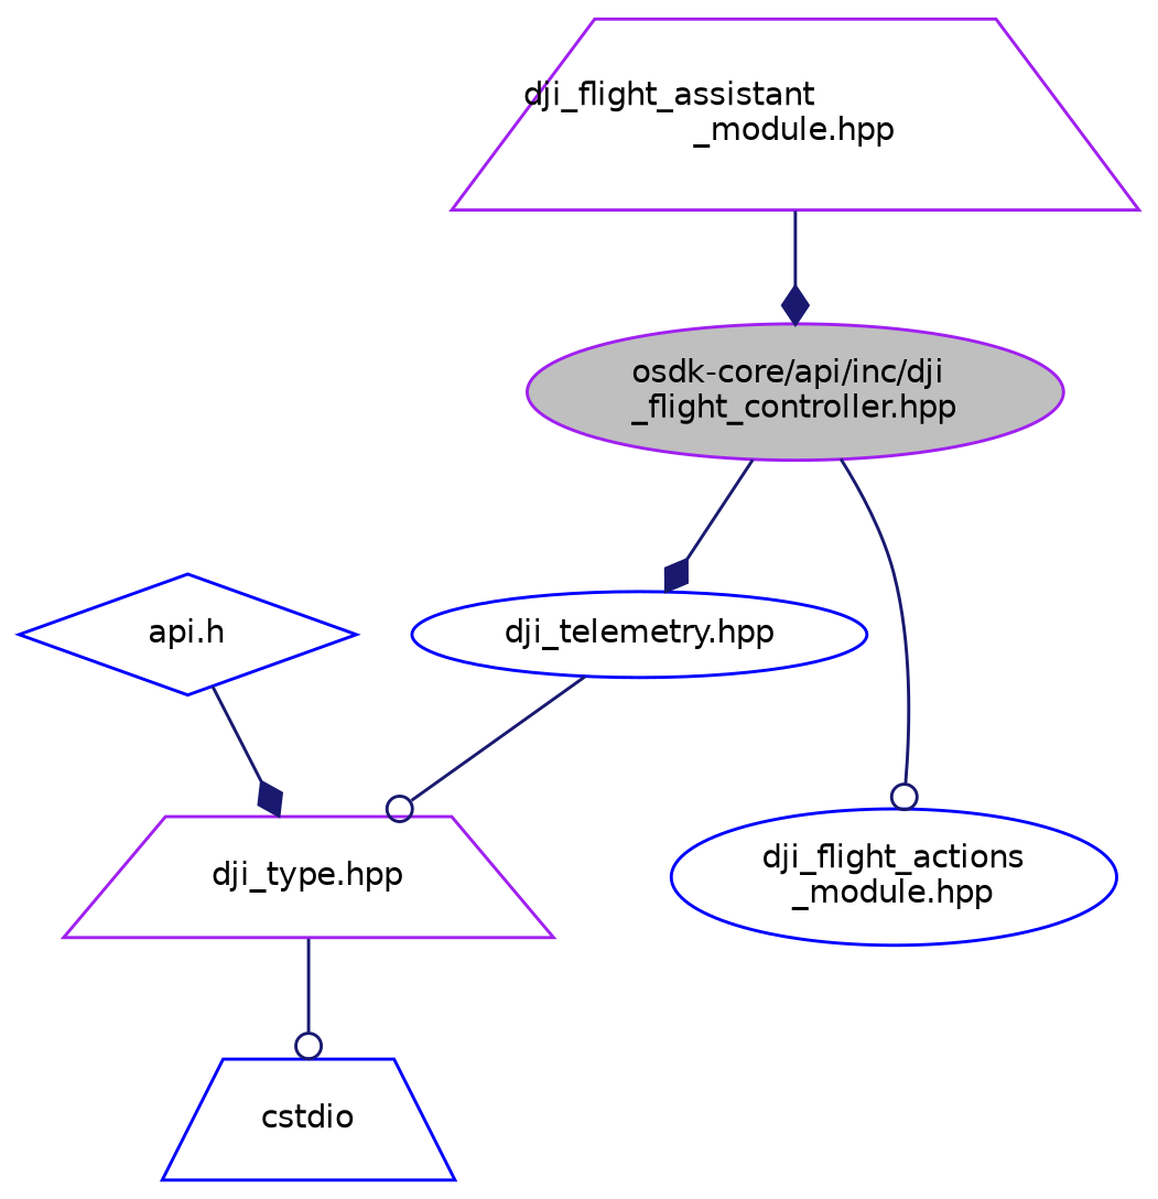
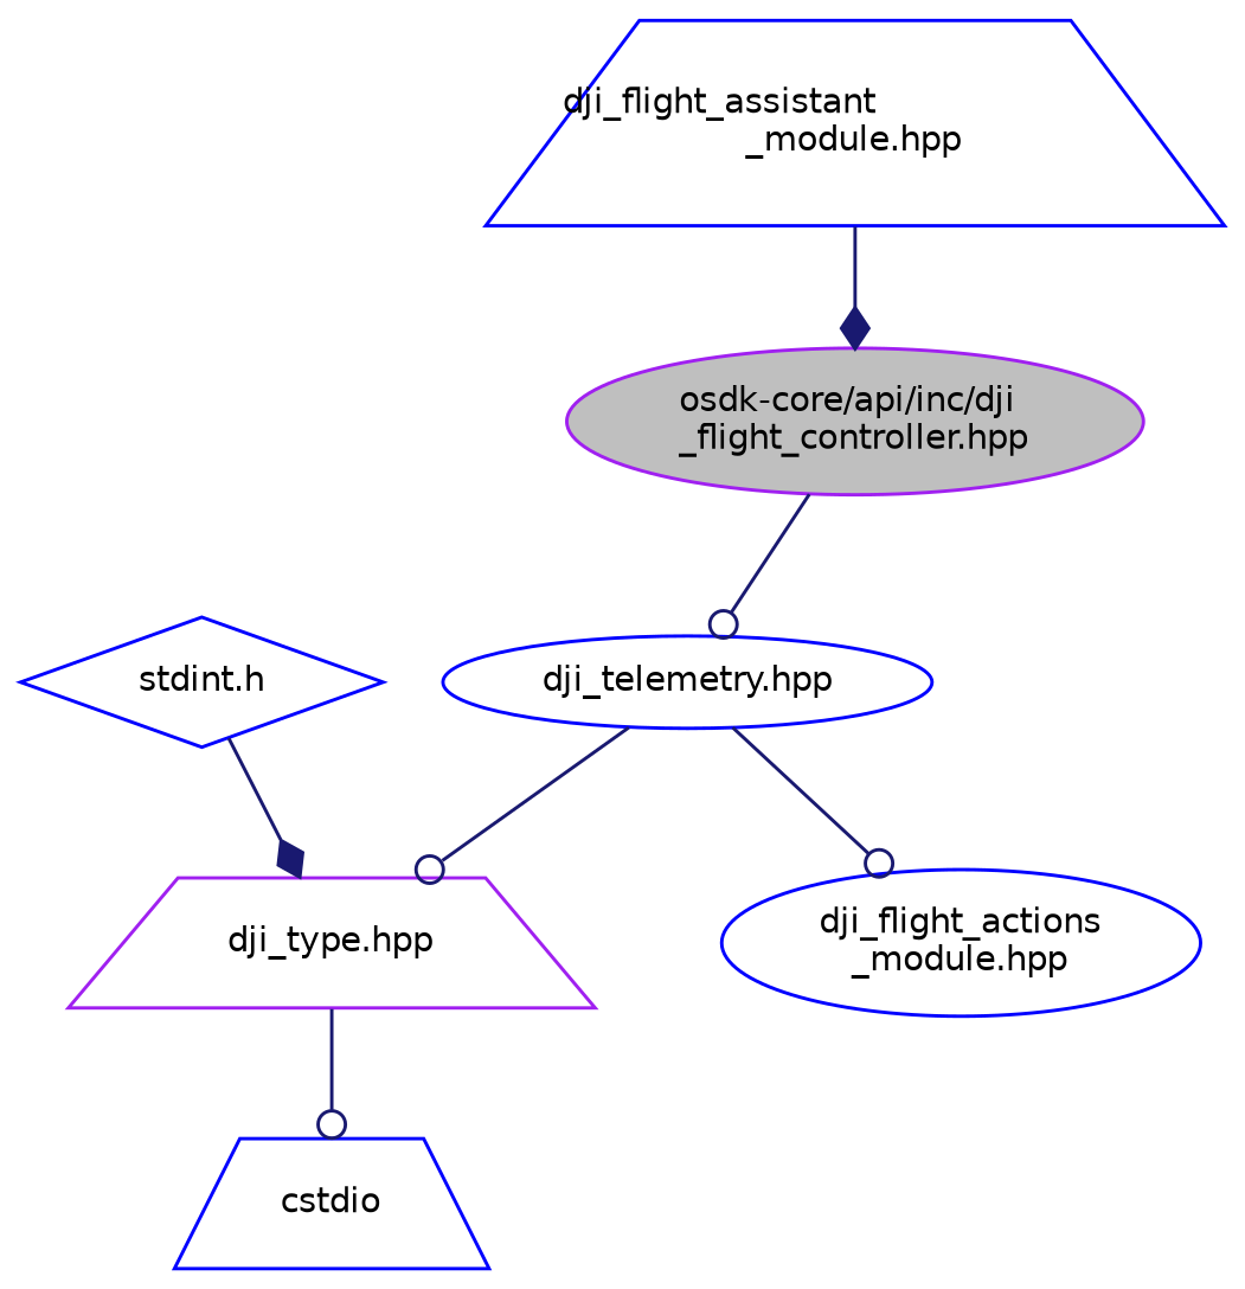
  digraph {
    node [color=blue fillcolor=white fontname=Helvetica fontsize=10 shape=ellipse style=filled]
    edge [arrowhead=odot color=midnightblue fontname=Helvetica fontsize=10 labelfontname=Helvetica labelfontsize=10 style=solid]
    n1 [color=purple fillcolor=grey75 fontcolor=black height=0.2 label="osdk-core/api/inc/dji\l_flight_controller.hpp" width=0.4]
    n2 [height=0.2 label="dji_flight_actions\l_module.hpp" width=0.4]
    n3 [height=0.2 label="dji_telemetry.hpp" width=0.4]
-   n4 [color=purple height=0.2 label="dji_flight_assistant\l_module.hpp" shape=trapezium width=0.4]
+   n4 [height=0.2 label="dji_flight_assistant\l_module.hpp" shape=trapezium width=0.4]
    n5 [color=purple height=0.2 label="dji_type.hpp" shape=trapezium width=0.4]
    n6 [height=0.2 label=cstdio shape=trapezium width=0.4]
-   n7 [height=0.2 label="api.h" shape=diamond width=0.4]
-   n1 -> n2
-   n1 -> n3 [arrowhead=diamond]
+   n7 [height=0.2 label="stdint.h" shape=diamond width=0.4]
+   n3 -> n2
+   n1 -> n3
    n3 -> n5
    n4 -> n1 [arrowhead=diamond]
    n5 -> n6
    n7 -> n5 [arrowhead=diamond]
  }
